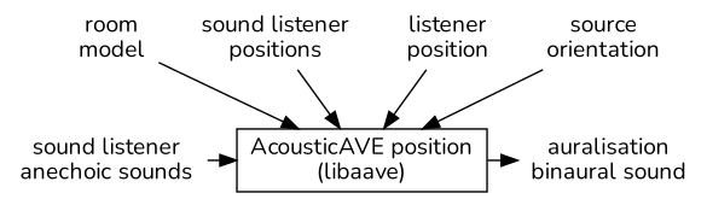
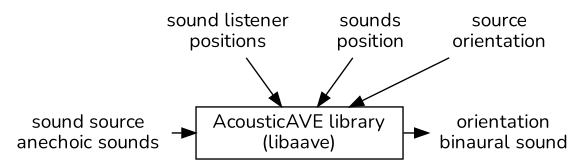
  digraph {
    fontname=Nunito
    node [fontname=Nunito shape=plaintext]
    edge [fontname=Nunito]
-   n1 [label="sound listener\nanechoic sounds"]
-   n2 [label="auralisation\nbinaural sound"]
-   n3 [label="AcousticAVE position\n(libaave)" shape=box]
-   n4 [label="room\nmodel"]
+   n1 [label="sound source\nanechoic sounds"]
+   n2 [label="orientation\nbinaural sound"]
+   n3 [label="AcousticAVE library\n(libaave)" shape=box]
    n5 [label="sound listener\npositions"]
-   n6 [label="listener\nposition"]
+   n6 [label="sounds\nposition"]
    n7 [label="source\norientation"]
    subgraph sub_1 {
      rank=same
      n1
      n2
      n3
    }
    n1 -> n3
    n3 -> n2
-   n4 -> n3
    n5 -> n3
    n6 -> n3
    n7 -> n3
  }
